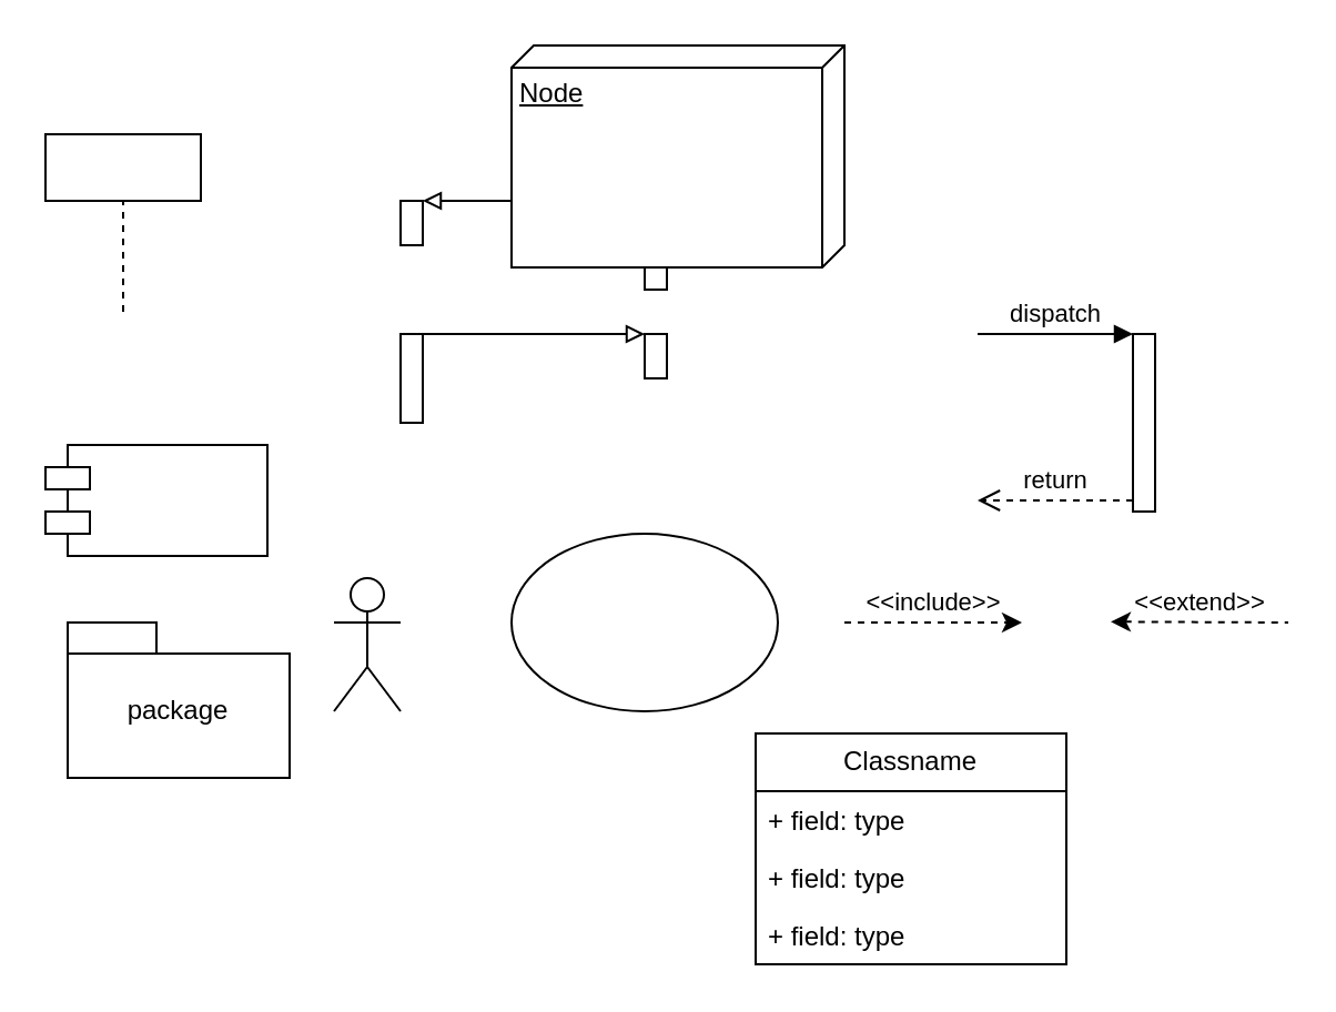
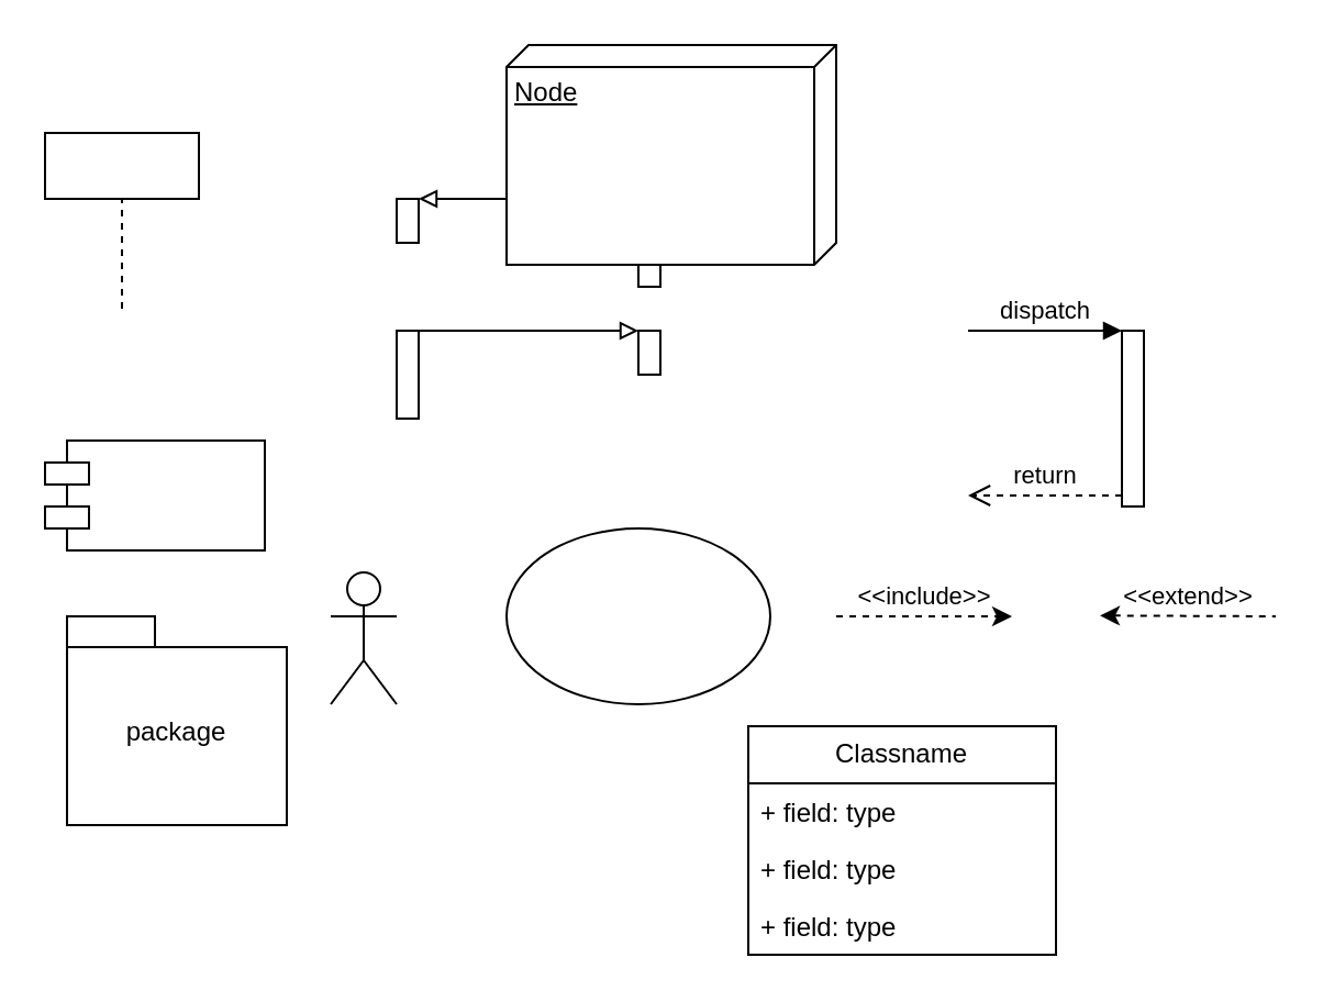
  <mxCell id="0" />
  <mxCell id="1" parent="0" />
  <mxCell id="2" value="" style="shape=umlActor;verticalLabelPosition=bottom;verticalAlign=top;html=1;outlineConnect=0;" parent="1" vertex="1"><mxGeometry x="150" y="260" width="30" height="60" as="geometry" /></mxCell>
  <mxCell id="3" value="" style="ellipse;whiteSpace=wrap;html=1;" vertex="1" parent="1"><mxGeometry x="230" y="240" width="120" height="80" as="geometry" /></mxCell>
  <mxCell id="4" value="&amp;lt;&amp;lt;include&amp;gt;&amp;gt;" style="html=1;verticalAlign=bottom;endArrow=classic;edgeStyle=elbowEdgeStyle;elbow=vertical;curved=0;rounded=0;dashed=1;endFill=1;" edge="1" parent="1"><mxGeometry width="80" relative="1" as="geometry"><mxPoint x="380" y="280" as="sourcePoint" /><mxPoint x="460" y="280" as="targetPoint" /></mxGeometry></mxCell>
  <mxCell id="5" value="&amp;lt;&amp;lt;extend&amp;gt;&amp;gt;" style="html=1;verticalAlign=bottom;endArrow=none;edgeStyle=elbowEdgeStyle;elbow=vertical;rounded=0;dashed=1;endFill=0;startArrow=classic;startFill=1;" edge="1" parent="1"><mxGeometry width="80" relative="1" as="geometry"><mxPoint x="500" y="279.64" as="sourcePoint" /><mxPoint x="580" y="279.64" as="targetPoint" /></mxGeometry></mxCell>
  <mxCell id="6" value="Classname" style="swimlane;fontStyle=0;childLayout=stackLayout;horizontal=1;startSize=26;fillColor=none;horizontalStack=0;resizeParent=1;resizeParentMax=0;resizeLast=0;collapsible=1;marginBottom=0;whiteSpace=wrap;html=1;" vertex="1" parent="1"><mxGeometry x="340" y="330" width="140" height="104" as="geometry" /></mxCell>
  <mxCell id="7" value="+ field: type" style="text;strokeColor=none;fillColor=none;align=left;verticalAlign=top;spacingLeft=4;spacingRight=4;overflow=hidden;rotatable=0;points=[[0,0.5],[1,0.5]];portConstraint=eastwest;whiteSpace=wrap;html=1;" vertex="1" parent="6"><mxGeometry y="26" width="140" height="26" as="geometry" /></mxCell>
  <mxCell id="8" value="+ field: type" style="text;strokeColor=none;fillColor=none;align=left;verticalAlign=top;spacingLeft=4;spacingRight=4;overflow=hidden;rotatable=0;points=[[0,0.5],[1,0.5]];portConstraint=eastwest;whiteSpace=wrap;html=1;" vertex="1" parent="6"><mxGeometry y="52" width="140" height="26" as="geometry" /></mxCell>
  <mxCell id="9" value="+ field: type" style="text;strokeColor=none;fillColor=none;align=left;verticalAlign=top;spacingLeft=4;spacingRight=4;overflow=hidden;rotatable=0;points=[[0,0.5],[1,0.5]];portConstraint=eastwest;whiteSpace=wrap;html=1;" vertex="1" parent="6"><mxGeometry y="78" width="140" height="26" as="geometry" /></mxCell>
  <mxCell id="10" value="" style="html=1;points=[];perimeter=orthogonalPerimeter;outlineConnect=0;targetShapes=umlLifeline;portConstraint=eastwest;newEdgeStyle={&quot;edgeStyle&quot;:&quot;elbowEdgeStyle&quot;,&quot;elbow&quot;:&quot;vertical&quot;,&quot;curved&quot;:0,&quot;rounded&quot;:0};" vertex="1" parent="1"><mxGeometry x="290" y="150" width="10" height="20" as="geometry" /></mxCell>
  <mxCell id="11" value="" style="html=1;points=[];perimeter=orthogonalPerimeter;outlineConnect=0;targetShapes=umlLifeline;portConstraint=eastwest;newEdgeStyle={&quot;edgeStyle&quot;:&quot;elbowEdgeStyle&quot;,&quot;elbow&quot;:&quot;vertical&quot;,&quot;curved&quot;:0,&quot;rounded&quot;:0};" vertex="1" parent="1"><mxGeometry x="510" y="150" width="10" height="80" as="geometry" /></mxCell>
  <mxCell id="12" value="dispatch" style="html=1;verticalAlign=bottom;endArrow=block;edgeStyle=elbowEdgeStyle;elbow=vertical;curved=0;rounded=0;" edge="1" target="11" parent="1"><mxGeometry relative="1" as="geometry"><mxPoint x="440" y="150" as="sourcePoint" /></mxGeometry></mxCell>
  <mxCell id="13" value="return" style="html=1;verticalAlign=bottom;endArrow=open;dashed=1;endSize=8;edgeStyle=elbowEdgeStyle;elbow=vertical;curved=0;rounded=0;" edge="1" source="11" parent="1"><mxGeometry relative="1" as="geometry"><mxPoint x="440" y="225" as="targetPoint" /></mxGeometry></mxCell>
  <mxCell id="14" value="" style="html=1;points=[];perimeter=orthogonalPerimeter;outlineConnect=0;targetShapes=umlLifeline;portConstraint=eastwest;newEdgeStyle={&quot;edgeStyle&quot;:&quot;elbowEdgeStyle&quot;,&quot;elbow&quot;:&quot;vertical&quot;,&quot;curved&quot;:0,&quot;rounded&quot;:0};" vertex="1" parent="1"><mxGeometry x="180" y="150" width="10" height="40" as="geometry" /></mxCell>
  <mxCell id="15" value="" style="endArrow=block;html=1;rounded=0;endFill=0;" edge="1" parent="1" source="14"><mxGeometry width="50" height="50" relative="1" as="geometry"><mxPoint x="200" y="150" as="sourcePoint" /><mxPoint x="290" y="150" as="targetPoint" /></mxGeometry></mxCell>
  <mxCell id="16" value="" style="html=1;points=[];perimeter=orthogonalPerimeter;outlineConnect=0;targetShapes=umlLifeline;portConstraint=eastwest;newEdgeStyle={&quot;edgeStyle&quot;:&quot;elbowEdgeStyle&quot;,&quot;elbow&quot;:&quot;vertical&quot;,&quot;curved&quot;:0,&quot;rounded&quot;:0};" vertex="1" parent="1"><mxGeometry x="290" y="90" width="10" height="40" as="geometry" /></mxCell>
  <mxCell id="17" value="" style="html=1;points=[];perimeter=orthogonalPerimeter;outlineConnect=0;targetShapes=umlLifeline;portConstraint=eastwest;newEdgeStyle={&quot;edgeStyle&quot;:&quot;elbowEdgeStyle&quot;,&quot;elbow&quot;:&quot;vertical&quot;,&quot;curved&quot;:0,&quot;rounded&quot;:0};" vertex="1" parent="1"><mxGeometry x="180" y="90" width="10" height="20" as="geometry" /></mxCell>
  <mxCell id="18" value="" style="endArrow=none;html=1;rounded=0;startArrow=block;startFill=0;endFill=0;" edge="1" source="17" parent="1"><mxGeometry width="50" height="50" relative="1" as="geometry"><mxPoint x="200" y="90" as="sourcePoint" /><mxPoint x="290" y="90" as="targetPoint" /></mxGeometry></mxCell>
  <mxCell id="19" value="" style="rounded=0;whiteSpace=wrap;html=1;" vertex="1" parent="1"><mxGeometry x="20" y="60" width="70" height="30" as="geometry" /></mxCell>
  <mxCell id="20" value="" style="endArrow=none;dashed=1;html=1;rounded=0;entryX=0.5;entryY=1;entryDx=0;entryDy=0;" edge="1" parent="1" target="19"><mxGeometry width="50" height="50" relative="1" as="geometry"><mxPoint x="55" y="140" as="sourcePoint" /><mxPoint x="100" y="90" as="targetPoint" /></mxGeometry></mxCell>
  <mxCell id="21" value="" style="shape=module;align=left;spacingLeft=20;align=center;verticalAlign=top;whiteSpace=wrap;html=1;" vertex="1" parent="1"><mxGeometry x="20" y="200" width="100" height="50" as="geometry" /></mxCell>
- <mxCell id="22" value="&lt;span style=&quot;font-weight: normal;&quot;&gt;package&lt;/span&gt;" style="shape=folder;fontStyle=1;spacingTop=10;tabWidth=40;tabHeight=14;tabPosition=left;html=1;whiteSpace=wrap;" vertex="1" parent="1"><mxGeometry x="30" y="280" width="100" height="70" as="geometry" /></mxCell>
+ <mxCell id="22" value="&lt;span style=&quot;font-weight: normal;&quot;&gt;package&lt;/span&gt;" style="shape=folder;fontStyle=1;spacingTop=10;tabWidth=40;tabHeight=14;tabPosition=left;html=1;whiteSpace=wrap;" vertex="1" parent="1"><mxGeometry x="30" y="280" width="100" height="95" as="geometry" /></mxCell>
  <mxCell id="23" value="Node" style="verticalAlign=top;align=left;spacingTop=8;spacingLeft=2;spacingRight=12;shape=cube;size=10;direction=south;fontStyle=4;html=1;whiteSpace=wrap;" vertex="1" parent="1"><mxGeometry x="230" width="150" height="100" as="geometry" y="20" /></mxCell>
